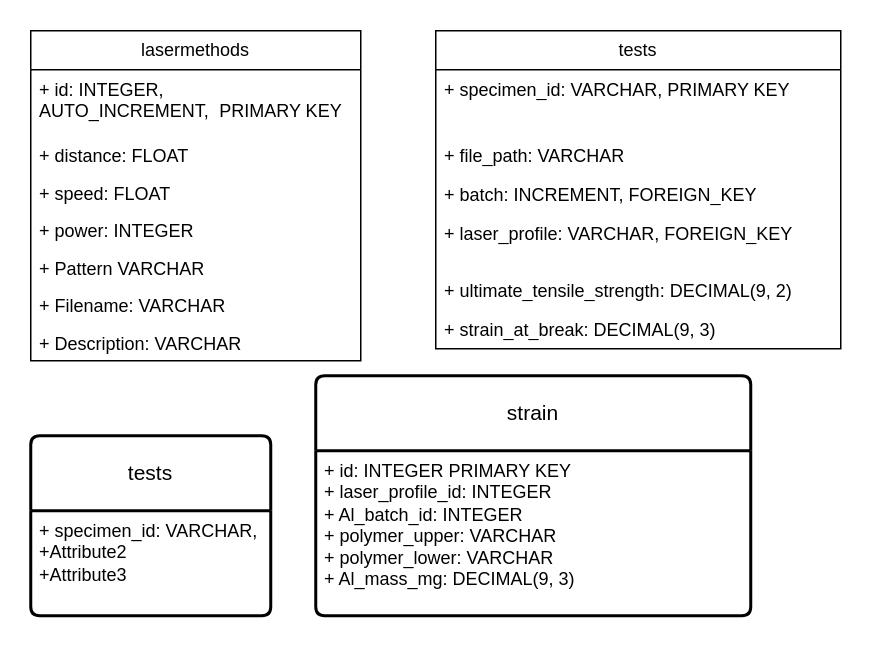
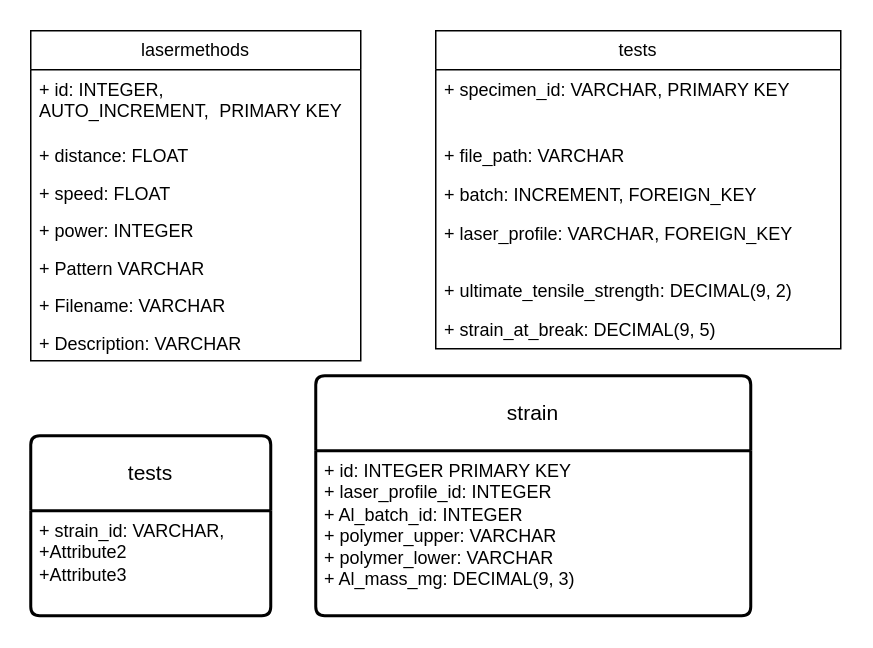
  <mxCell id="0" />
  <mxCell id="1" parent="0" />
  <mxCell id="2" value="lasermethods" style="swimlane;fontStyle=0;childLayout=stackLayout;horizontal=1;startSize=26;fillColor=none;horizontalStack=0;resizeParent=1;resizeParentMax=0;resizeLast=0;collapsible=1;marginBottom=0;whiteSpace=wrap;html=1;" parent="1" vertex="1"><mxGeometry x="20" y="20" width="220" height="220" as="geometry"><mxRectangle x="240" y="200" width="110" height="30" as="alternateBounds" /></mxGeometry></mxCell>
  <mxCell id="3" value="&lt;font style=&quot;font-size: 12px;&quot;&gt;+ id: INTEGER, AUTO_INCREMENT,&lt;span style=&quot;background-color: var(--bg-secondary); color: var(--tw-prose-pre-code); font-family: &amp;quot;Roboto Mono&amp;quot;, ui-monospace, SF-Regular, &amp;quot;SF Mono&amp;quot;, Menlo, Consolas, &amp;quot;Liberation Mono&amp;quot;, monospace; letter-spacing: -0.176px;&quot;&gt;&amp;nbsp;&lt;/span&gt;&lt;span style=&quot;background-color: initial;&quot;&gt;PRIMARY KEY&lt;/span&gt;&lt;/font&gt;" style="text;strokeColor=none;fillColor=none;align=left;verticalAlign=top;spacingLeft=4;spacingRight=4;overflow=hidden;rotatable=0;points=[[0,0.5],[1,0.5]];portConstraint=eastwest;whiteSpace=wrap;html=1;" parent="2" vertex="1"><mxGeometry y="26" width="220" height="44" as="geometry" /></mxCell>
  <mxCell id="4" value="+ distance: FLOAT" style="text;strokeColor=none;fillColor=none;align=left;verticalAlign=top;spacingLeft=4;spacingRight=4;overflow=hidden;rotatable=0;points=[[0,0.5],[1,0.5]];portConstraint=eastwest;whiteSpace=wrap;html=1;" parent="2" vertex="1"><mxGeometry y="70" width="220" height="25" as="geometry" /></mxCell>
  <mxCell id="5" value="+ speed: FLOAT" style="text;strokeColor=none;fillColor=none;align=left;verticalAlign=top;spacingLeft=4;spacingRight=4;overflow=hidden;rotatable=0;points=[[0,0.5],[1,0.5]];portConstraint=eastwest;whiteSpace=wrap;html=1;" parent="2" vertex="1"><mxGeometry y="95" width="220" height="25" as="geometry" /></mxCell>
  <mxCell id="6" value="+ power: INTEGER" style="text;strokeColor=none;fillColor=none;align=left;verticalAlign=top;spacingLeft=4;spacingRight=4;overflow=hidden;rotatable=0;points=[[0,0.5],[1,0.5]];portConstraint=eastwest;whiteSpace=wrap;html=1;" parent="2" vertex="1"><mxGeometry y="120" width="220" height="25" as="geometry" /></mxCell>
  <mxCell id="7" value="+ Pattern VARCHAR&lt;span style=&quot;color: rgba(0, 0, 0, 0); font-family: monospace; font-size: 0px; text-wrap: nowrap;&quot;&gt;%3CmxGraphModel%3E%3Croot%3E%3CmxCell%20id%3D%220%22%2F%3E%3CmxCell%20id%3D%221%22%20parent%3D%220%22%2F%3E%3CmxCell%20id%3D%222%22%20value%3D%22%2B%20Power%3A%20Integer%22%20style%3D%22text%3BstrokeColor%3Dnone%3BfillColor%3Dnone%3Balign%3Dleft%3BverticalAlign%3Dtop%3BspacingLeft%3D4%3BspacingRight%3D4%3Boverflow%3Dhidden%3Brotatable%3D0%3Bpoints%3D%5B%5B0%2C0.5%5D%2C%5B1%2C0.5%5D%5D%3BportConstraint%3Deastwest%3BwhiteSpace%3Dwrap%3Bhtml%3D1%3B%22%20vertex%3D%221%22%20parent%3D%221%22%3E%3CmxGeometry%20x%3D%22240%22%20y%3D%22324%22%20width%3D%22140%22%20height%3D%2226%22%20as%3D%22geometry%22%2F%3E%3C%2FmxCell%3E%3C%2Froot%3E%3C%2FmxGraphModel%3E&lt;/span&gt;" style="text;strokeColor=none;fillColor=none;align=left;verticalAlign=top;spacingLeft=4;spacingRight=4;overflow=hidden;rotatable=0;points=[[0,0.5],[1,0.5]];portConstraint=eastwest;whiteSpace=wrap;html=1;" parent="2" vertex="1"><mxGeometry y="145" width="220" height="25" as="geometry" /></mxCell>
  <mxCell id="8" value="+ Filename: VARCHAR" style="text;strokeColor=none;fillColor=none;align=left;verticalAlign=top;spacingLeft=4;spacingRight=4;overflow=hidden;rotatable=0;points=[[0,0.5],[1,0.5]];portConstraint=eastwest;whiteSpace=wrap;html=1;" parent="2" vertex="1"><mxGeometry y="170" width="220" height="25" as="geometry" /></mxCell>
  <mxCell id="9" value="+ Description: VARCHAR" style="text;strokeColor=none;fillColor=none;align=left;verticalAlign=top;spacingLeft=4;spacingRight=4;overflow=hidden;rotatable=0;points=[[0,0.5],[1,0.5]];portConstraint=eastwest;whiteSpace=wrap;html=1;" parent="2" vertex="1"><mxGeometry y="195" width="220" height="25" as="geometry" /></mxCell>
  <mxCell id="10" value="tests" style="swimlane;fontStyle=0;childLayout=stackLayout;horizontal=1;startSize=26;fillColor=none;horizontalStack=0;resizeParent=1;resizeParentMax=0;resizeLast=0;collapsible=1;marginBottom=0;whiteSpace=wrap;html=1;" parent="1" vertex="1"><mxGeometry x="290" y="20" width="270" height="212" as="geometry" /></mxCell>
  <mxCell id="11" value="+ specimen_id: VARCHAR, PRIMARY KEY" style="text;strokeColor=none;fillColor=none;align=left;verticalAlign=top;spacingLeft=4;spacingRight=4;overflow=hidden;rotatable=0;points=[[0,0.5],[1,0.5]];portConstraint=eastwest;whiteSpace=wrap;html=1;" parent="10" vertex="1"><mxGeometry y="26" width="270" height="44" as="geometry" /></mxCell>
  <mxCell id="12" value="+ file_path: VARCHAR" style="text;strokeColor=none;fillColor=none;align=left;verticalAlign=top;spacingLeft=4;spacingRight=4;overflow=hidden;rotatable=0;points=[[0,0.5],[1,0.5]];portConstraint=eastwest;whiteSpace=wrap;html=1;" parent="10" vertex="1"><mxGeometry y="70" width="270" height="26" as="geometry" /></mxCell>
  <mxCell id="13" value="+ batch: INCREMENT, FOREIGN_KEY" style="text;strokeColor=none;fillColor=none;align=left;verticalAlign=top;spacingLeft=4;spacingRight=4;overflow=hidden;rotatable=0;points=[[0,0.5],[1,0.5]];portConstraint=eastwest;whiteSpace=wrap;html=1;" parent="10" vertex="1"><mxGeometry y="96" width="270" height="26" as="geometry" /></mxCell>
  <mxCell id="14" value="+ laser_profile: VARCHAR, FOREIGN_KEY" style="text;strokeColor=none;fillColor=none;align=left;verticalAlign=top;spacingLeft=4;spacingRight=4;overflow=hidden;rotatable=0;points=[[0,0.5],[1,0.5]];portConstraint=eastwest;whiteSpace=wrap;html=1;" vertex="1" parent="10"><mxGeometry y="122" width="270" height="38" as="geometry" /></mxCell>
  <mxCell id="15" value="+ ultimate_tensile_strength: DECIMAL(9, 2)" style="text;strokeColor=none;fillColor=none;align=left;verticalAlign=top;spacingLeft=4;spacingRight=4;overflow=hidden;rotatable=0;points=[[0,0.5],[1,0.5]];portConstraint=eastwest;whiteSpace=wrap;html=1;" vertex="1" parent="10"><mxGeometry y="160" width="270" height="26" as="geometry" /></mxCell>
- <mxCell id="16" value="+ strain_at_break: DECIMAL(9, 3)" style="text;strokeColor=none;fillColor=none;align=left;verticalAlign=top;spacingLeft=4;spacingRight=4;overflow=hidden;rotatable=0;points=[[0,0.5],[1,0.5]];portConstraint=eastwest;whiteSpace=wrap;html=1;" vertex="1" parent="10"><mxGeometry y="186" width="270" height="26" as="geometry" /></mxCell>
+ <mxCell id="16" value="+ strain_at_break: DECIMAL(9, 5)" style="text;strokeColor=none;fillColor=none;align=left;verticalAlign=top;spacingLeft=4;spacingRight=4;overflow=hidden;rotatable=0;points=[[0,0.5],[1,0.5]];portConstraint=eastwest;whiteSpace=wrap;html=1;" vertex="1" parent="10"><mxGeometry y="186" width="270" height="26" as="geometry" /></mxCell>
  <mxCell id="17" value="strain" style="swimlane;childLayout=stackLayout;horizontal=1;startSize=50;horizontalStack=0;rounded=1;fontSize=14;fontStyle=0;strokeWidth=2;resizeParent=0;resizeLast=1;shadow=0;dashed=0;align=center;arcSize=4;whiteSpace=wrap;html=1;" vertex="1" parent="1"><mxGeometry x="210" y="250" width="290" height="160" as="geometry" /></mxCell>
  <mxCell id="18" value="+ id: INTEGER PRIMARY KEY&lt;br&gt;+ laser_profile_id: INTEGER&lt;div&gt;+ Al_batch_id: INTEGER&lt;br&gt;+ polymer_upper: VARCHAR&lt;div&gt;+ polymer_lower: VARCHAR&lt;/div&gt;&lt;div&gt;+ Al_mass_mg: DECIMAL(9, 3)&lt;/div&gt;&lt;div&gt;&lt;br&gt;&lt;/div&gt;&lt;/div&gt;" style="align=left;strokeColor=none;fillColor=none;spacingLeft=4;fontSize=12;verticalAlign=top;resizable=0;rotatable=0;part=1;html=1;" vertex="1" parent="17"><mxGeometry y="50" width="290" height="110" as="geometry" /></mxCell>
  <mxCell id="19" value="tests" style="swimlane;childLayout=stackLayout;horizontal=1;startSize=50;horizontalStack=0;rounded=1;fontSize=14;fontStyle=0;strokeWidth=2;resizeParent=0;resizeLast=1;shadow=0;dashed=0;align=center;arcSize=4;whiteSpace=wrap;html=1;" vertex="1" parent="1"><mxGeometry x="20" y="290" width="160" height="120" as="geometry" /></mxCell>
- <mxCell id="20" value="+ specimen_id: VARCHAR,&amp;nbsp;&lt;br&gt;+Attribute2&lt;br&gt;+Attribute3" style="align=left;strokeColor=none;fillColor=none;spacingLeft=4;fontSize=12;verticalAlign=top;resizable=0;rotatable=0;part=1;html=1;" vertex="1" parent="19"><mxGeometry y="50" width="160" height="70" as="geometry" /></mxCell>
+ <mxCell id="20" value="+ strain_id: VARCHAR,&amp;nbsp;&lt;br&gt;+Attribute2&lt;br&gt;+Attribute3" style="align=left;strokeColor=none;fillColor=none;spacingLeft=4;fontSize=12;verticalAlign=top;resizable=0;rotatable=0;part=1;html=1;" vertex="1" parent="19"><mxGeometry y="50" width="160" height="70" as="geometry" /></mxCell>
